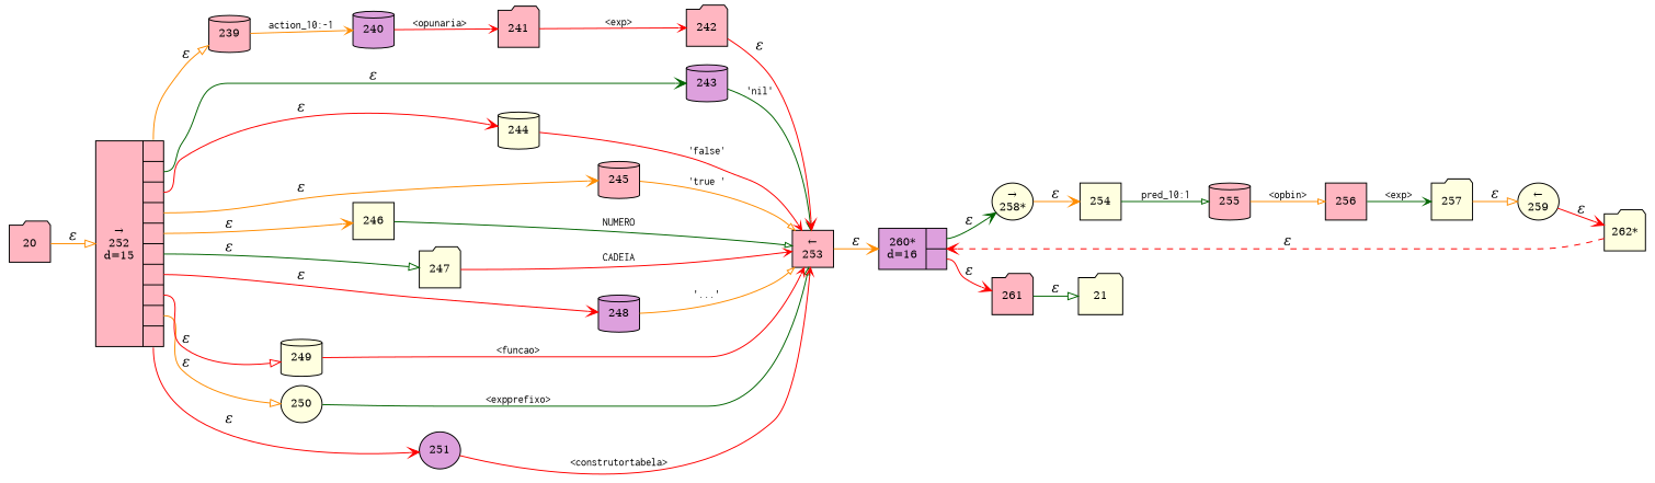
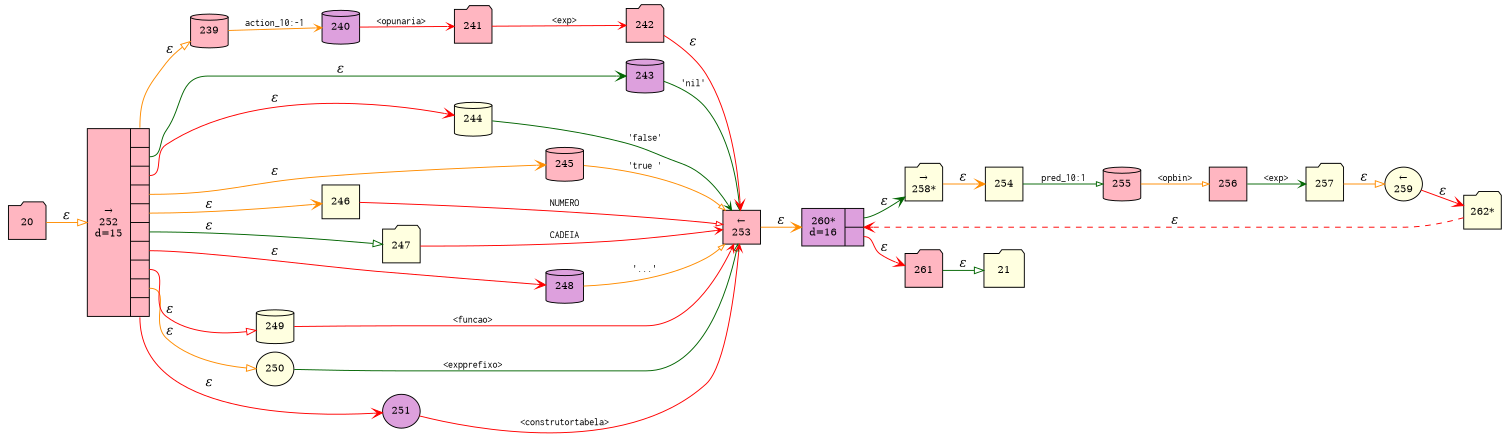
  digraph {
    rankdir=LR
    node [fillcolor=lightyellow fixedsize=true fontsize=11 shape=folder style=filled peripheries=1]
    edge [arrowhead=vee color=red fontname="Times-Italic"]
    n1 [label=21 width=.6 peripheries=""]
-   n2 [label="&rarr;\n258*" shape=ellipse width=.55]
+   n2 [label="&rarr;\n258*" width=.55]
    n3 [label=254 shape=box width=.55]
    n4 [fillcolor=lightpink label=255 shape=cylinder width=.55]
    n5 [label="&larr;\n259" shape=ellipse width=.55]
    n6 [label="262*" width=.55]
    n7 [fillcolor=plum fixedsize=false label="{260*\nd=16|{<p0>|<p1>}}" shape=record]
    n8 [fillcolor=lightpink label=256 shape=box width=.55]
    n9 [label=257 width=.55]
    n10 [fillcolor=lightpink label=261 width=.55]
    n11 [fillcolor=lightpink label=20 width=.55]
    n12 [fillcolor=lightpink fixedsize=false label="{&rarr;\n252\nd=15|{<p0>|<p1>|<p2>|<p3>|<p4>|<p5>|<p6>|<p7>|<p8>|<p9>}}" shape=record]
    n13 [fillcolor=lightpink label=239 shape=cylinder width=.55]
    n14 [label=250 shape=ellipse width=.55]
    n15 [fillcolor=plum label=251 shape=ellipse width=.55]
    n16 [fillcolor=plum label=248 shape=cylinder width=.55]
    n17 [label=249 shape=cylinder width=.55]
    n18 [label=246 shape=box width=.55]
    n19 [label=247 width=.55]
    n20 [label=244 shape=cylinder width=.55]
    n21 [fillcolor=lightpink label=245 shape=cylinder width=.55]
    n22 [fillcolor=plum label=243 shape=cylinder width=.55]
    n23 [fillcolor=plum label=240 shape=cylinder width=.55]
    n24 [fillcolor=lightpink label=241 width=.55]
    n25 [fillcolor=lightpink label="&larr;\n253" shape=box width=.55]
    n26 [fillcolor=lightpink label=242 width=.55]
    n2 -> n3 [color=darkorange label="&epsilon;"]
    n3 -> n4 [arrowhead=onormal arrowsize=.7 color=darkgreen fontname=Courier fontsize=11 label="pred_10:1"]
    n4 -> n8 [arrowhead=onormal arrowsize=.7 color=darkorange fontname=Courier fontsize=11 label="<opbin>"]
    n5 -> n6 [label="&epsilon;"]
    n6 -> n7 [label="&epsilon;" style=dashed]
    n7 -> n2 [color=darkgreen label="&epsilon;" tailport=p0]
    n7 -> n10 [label="&epsilon;" tailport=p1]
    n8 -> n9 [arrowsize=.7 color=darkgreen fontname=Courier fontsize=11 label="<exp>"]
    n9 -> n5 [arrowhead=onormal color=darkorange label="&epsilon;"]
    n10 -> n1 [arrowhead=onormal color=darkgreen label="&epsilon;"]
    n11 -> n12 [arrowhead=onormal color=darkorange label="&epsilon;"]
    n12 -> n13 [arrowhead=onormal color=darkorange label="&epsilon;" tailport=p0]
    n12 -> n14 [arrowhead=onormal color=darkorange label="&epsilon;" tailport=p8]
    n12 -> n15 [label="&epsilon;" tailport=p9]
    n12 -> n16 [label="&epsilon;" tailport=p6]
    n12 -> n17 [arrowhead=onormal label="&epsilon;" tailport=p7]
    n12 -> n18 [color=darkorange label="&epsilon;" tailport=p4]
    n12 -> n19 [arrowhead=onormal color=darkgreen label="&epsilon;" tailport=p5]
    n12 -> n20 [label="&epsilon;" tailport=p2]
    n12 -> n21 [color=darkorange label="&epsilon;" tailport=p3]
    n12 -> n22 [color=darkgreen label="&epsilon;" tailport=p1]
    n13 -> n23 [arrowsize=.7 color=darkorange fontname=Courier fontsize=11 label="action_10:-1"]
    n14 -> n25 [arrowhead=onormal arrowsize=.7 color=darkgreen fontname=Courier fontsize=11 label="<expprefixo>"]
    n15 -> n25 [arrowsize=.7 fontname=Courier fontsize=11 label="<construtortabela>"]
    n16 -> n25 [arrowhead=onormal arrowsize=.7 color=darkorange fontname=Courier fontsize=11 label="'...'"]
    n17 -> n25 [arrowsize=.7 fontname=Courier fontsize=11 label="<funcao>"]
-   n18 -> n25 [arrowhead=onormal arrowsize=.7 color=darkgreen fontname=Courier fontsize=11 label=NUMERO]
+   n18 -> n25 [arrowhead=onormal arrowsize=.7 fontname=Courier fontsize=11 label=NUMERO]
    n19 -> n25 [arrowsize=.7 fontname=Courier fontsize=11 label=CADEIA]
-   n20 -> n25 [arrowsize=.7 fontname=Courier fontsize=11 label="'false'"]
+   n20 -> n25 [arrowsize=.7 color=darkgreen fontname=Courier fontsize=11 label="'false'"]
    n21 -> n25 [arrowhead=onormal arrowsize=.7 color=darkorange fontname=Courier fontsize=11 label="'true '"]
    n22 -> n25 [arrowsize=.7 color=darkgreen fontname=Courier fontsize=11 label="'nil'"]
    n23 -> n24 [arrowsize=.7 fontname=Courier fontsize=11 label="<opunaria>"]
    n24 -> n26 [arrowsize=.7 fontname=Courier fontsize=11 label="<exp>"]
    n25 -> n7 [color=darkorange label="&epsilon;"]
    n26 -> n25 [label="&epsilon;"]
  }
